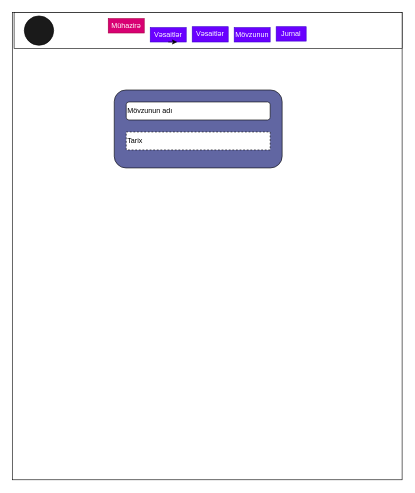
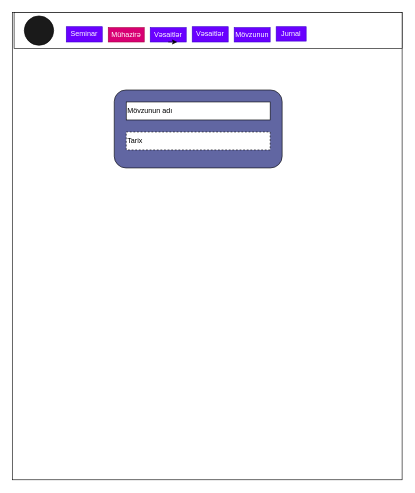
  <mxCell id="0" />
  <mxCell id="1" parent="0" />
  <mxCell id="2" value="Help" style="text;html=1;align=center;verticalAlign=middle;whiteSpace=wrap;rounded=0;fontColor=#FFFFFF;" parent="1" vertex="1"><mxGeometry x="470" y="35" width="60" height="30" as="geometry" /></mxCell>
  <mxCell id="3" value="" style="rounded=0;whiteSpace=wrap;html=1;" parent="1" vertex="1"><mxGeometry x="20" y="20" width="650" height="779" as="geometry" /></mxCell>
  <mxCell id="4" value="" style="rounded=0;whiteSpace=wrap;html=1;" parent="1" vertex="1"><mxGeometry x="23" y="20" width="647" height="60" as="geometry" /></mxCell>
  <mxCell id="5" value="" style="ellipse;whiteSpace=wrap;html=1;aspect=fixed;fillColor=#1A1A1A;" parent="1" vertex="1"><mxGeometry x="40" y="25.5" width="49" height="49" as="geometry" /></mxCell>
  <mxCell id="6" value="" style="rounded=1;whiteSpace=wrap;html=1;fillColor=#6166A2;fontColor=#FFFFFF;" parent="1" vertex="1"><mxGeometry x="190" y="149" width="280" height="130" as="geometry" /></mxCell>
- <mxCell id="8" value="Mühazirə" style="text;html=1;strokeColor=#A50040;fillColor=#d80073;align=center;verticalAlign=middle;whiteSpace=wrap;rounded=0;fontColor=#ffffff;" parent="1" vertex="1"><mxGeometry x="180" y="30" width="60" height="24" as="geometry" /></mxCell>
+ <mxCell id="7" value="Seminar" style="text;html=1;strokeColor=#3700CC;fillColor=#6a00ff;align=center;verticalAlign=middle;whiteSpace=wrap;rounded=0;fontColor=#ffffff;" parent="1" vertex="1"><mxGeometry x="110" y="43.5" width="60" height="25.5" as="geometry" /></mxCell>
+ <mxCell id="8" value="Mühazirə" style="text;html=1;strokeColor=#A50040;fillColor=#d80073;align=center;verticalAlign=middle;whiteSpace=wrap;rounded=0;fontColor=#ffffff;" parent="1" vertex="1"><mxGeometry x="180" y="45" width="60" height="24" as="geometry" /></mxCell>
  <mxCell id="9" value="Vəsaitlər" style="text;html=1;strokeColor=#3700CC;fillColor=#6a00ff;align=center;verticalAlign=middle;whiteSpace=wrap;rounded=0;fontColor=#ffffff;" parent="1" vertex="1"><mxGeometry x="250" y="45" width="60" height="24" as="geometry" /></mxCell>
  <mxCell id="10" style="edgeStyle=orthogonalEdgeStyle;rounded=0;orthogonalLoop=1;jettySize=auto;html=1;exitX=0.5;exitY=1;exitDx=0;exitDy=0;entryX=0.75;entryY=1;entryDx=0;entryDy=0;" parent="1" source="9" target="9" edge="1"><mxGeometry relative="1" as="geometry" /></mxCell>
  <mxCell id="11" value="Vəsaitlər" style="text;html=1;strokeColor=#3700CC;fillColor=#6a00ff;align=center;verticalAlign=middle;whiteSpace=wrap;rounded=0;fontColor=#ffffff;" parent="1" vertex="1"><mxGeometry x="320" y="43.5" width="60" height="25.5" as="geometry" /></mxCell>
  <mxCell id="12" value="Mövzunun" style="text;html=1;strokeColor=#3700CC;fillColor=#6a00ff;align=center;verticalAlign=middle;whiteSpace=wrap;rounded=0;fontColor=#ffffff;" parent="1" vertex="1"><mxGeometry x="390" y="45" width="60" height="24" as="geometry" /></mxCell>
  <mxCell id="13" value="Jurnal" style="text;html=1;strokeColor=#3700CC;fillColor=#6a00ff;align=center;verticalAlign=middle;whiteSpace=wrap;rounded=0;fontColor=#ffffff;" vertex="1" parent="1"><mxGeometry x="460" y="43.5" width="50" height="24" as="geometry" /></mxCell>
- <mxCell id="14" value="Mövzunun adı&amp;nbsp;" style="whiteSpace=wrap;html=1;align=left;rounded=1;" vertex="1" parent="1"><mxGeometry x="210" y="169" width="240" height="30" as="geometry" /></mxCell>
+ <mxCell id="14" value="Mövzunun adı&amp;nbsp;" style="rounded=0;whiteSpace=wrap;html=1;align=left;" vertex="1" parent="1"><mxGeometry x="210" y="169" width="240" height="30" as="geometry" /></mxCell>
  <mxCell id="15" value="Tarix" style="rounded=0;whiteSpace=wrap;html=1;align=left;dashed=1;" vertex="1" parent="1"><mxGeometry x="210" y="219" width="240" height="30" as="geometry" /></mxCell>
